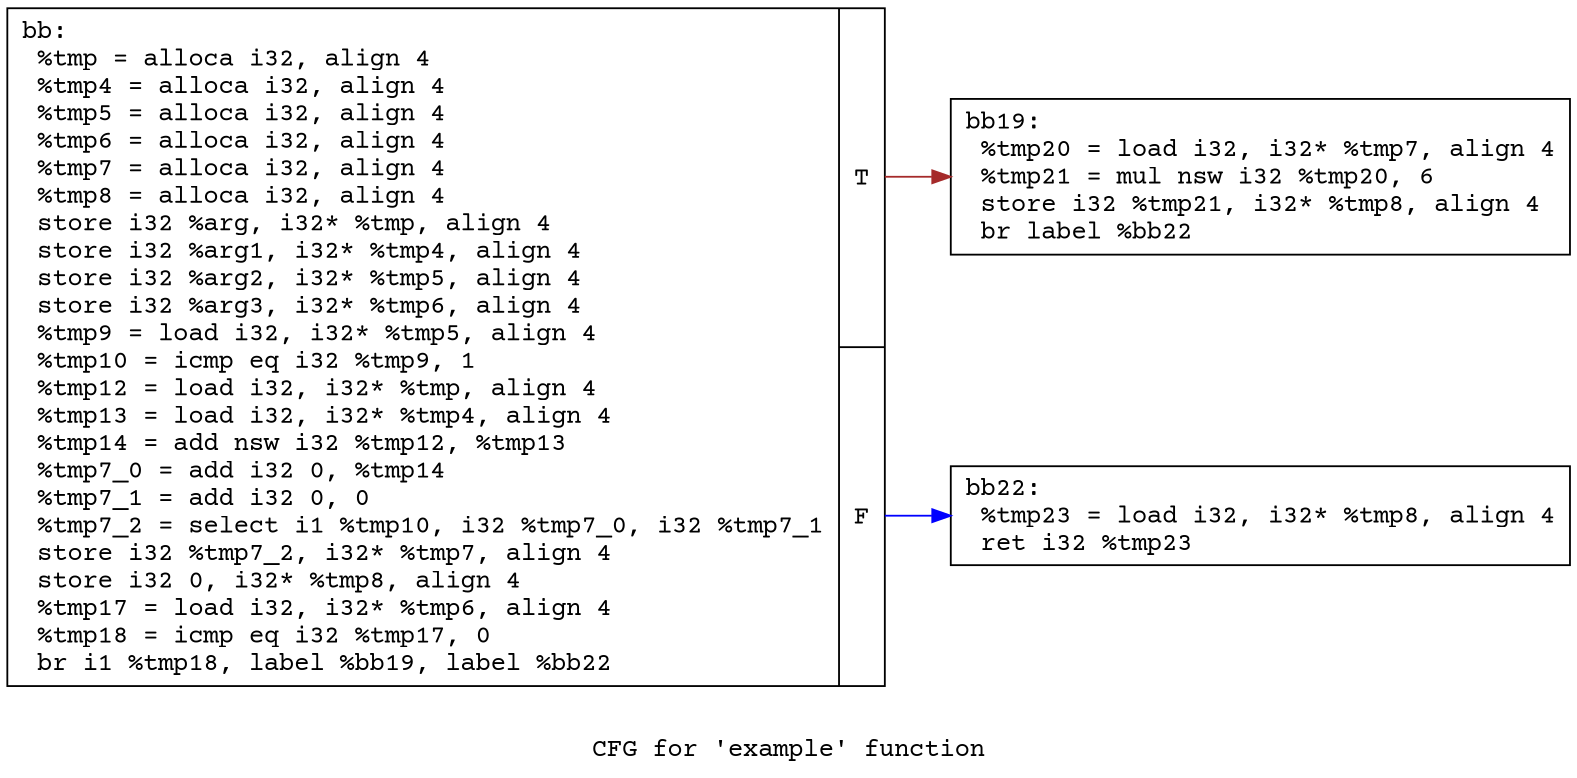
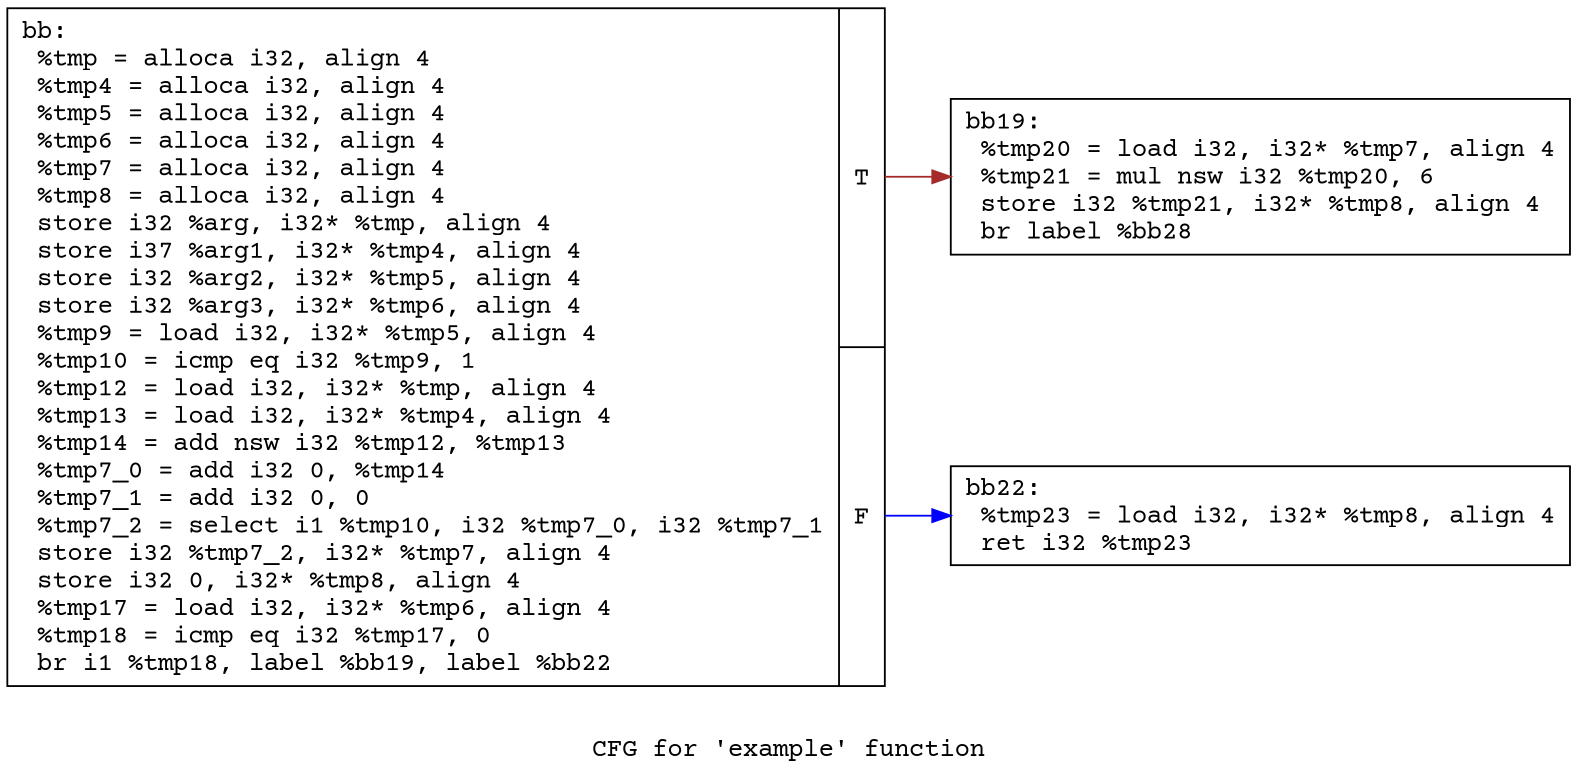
  digraph {
    fontname="Courier Prime"
    label="CFG for 'example' function"
    rankdir=LR
    node [fontname="Courier Prime" shape=record]
    edge [fontname="Courier Prime"]
-   n1 [label="{bb:\l  %tmp = alloca i32, align 4\l  %tmp4 = alloca i32, align 4\l  %tmp5 = alloca i32, align 4\l  %tmp6 = alloca i32, align 4\l  %tmp7 = alloca i32, align 4\l  %tmp8 = alloca i32, align 4\l  store i32 %arg, i32* %tmp, align 4\l  store i32 %arg1, i32* %tmp4, align 4\l  store i32 %arg2, i32* %tmp5, align 4\l  store i32 %arg3, i32* %tmp6, align 4\l  %tmp9 = load i32, i32* %tmp5, align 4\l  %tmp10 = icmp eq i32 %tmp9, 1\l  %tmp12 = load i32, i32* %tmp, align 4\l  %tmp13 = load i32, i32* %tmp4, align 4\l  %tmp14 = add nsw i32 %tmp12, %tmp13\l  %tmp7_0 = add i32 0, %tmp14\l  %tmp7_1 = add i32 0, 0\l  %tmp7_2 = select i1 %tmp10, i32 %tmp7_0, i32 %tmp7_1\l  store i32 %tmp7_2, i32* %tmp7, align 4\l  store i32 0, i32* %tmp8, align 4\l  %tmp17 = load i32, i32* %tmp6, align 4\l  %tmp18 = icmp eq i32 %tmp17, 0\l  br i1 %tmp18, label %bb19, label %bb22\l|{<s0>T|<s1>F}}"]
-   n2 [label="{bb19:                                             \l  %tmp20 = load i32, i32* %tmp7, align 4\l  %tmp21 = mul nsw i32 %tmp20, 6\l  store i32 %tmp21, i32* %tmp8, align 4\l  br label %bb22\l}"]
+   n1 [label="{bb:\l  %tmp = alloca i32, align 4\l  %tmp4 = alloca i32, align 4\l  %tmp5 = alloca i32, align 4\l  %tmp6 = alloca i32, align 4\l  %tmp7 = alloca i32, align 4\l  %tmp8 = alloca i32, align 4\l  store i32 %arg, i32* %tmp, align 4\l  store i37 %arg1, i32* %tmp4, align 4\l  store i32 %arg2, i32* %tmp5, align 4\l  store i32 %arg3, i32* %tmp6, align 4\l  %tmp9 = load i32, i32* %tmp5, align 4\l  %tmp10 = icmp eq i32 %tmp9, 1\l  %tmp12 = load i32, i32* %tmp, align 4\l  %tmp13 = load i32, i32* %tmp4, align 4\l  %tmp14 = add nsw i32 %tmp12, %tmp13\l  %tmp7_0 = add i32 0, %tmp14\l  %tmp7_1 = add i32 0, 0\l  %tmp7_2 = select i1 %tmp10, i32 %tmp7_0, i32 %tmp7_1\l  store i32 %tmp7_2, i32* %tmp7, align 4\l  store i32 0, i32* %tmp8, align 4\l  %tmp17 = load i32, i32* %tmp6, align 4\l  %tmp18 = icmp eq i32 %tmp17, 0\l  br i1 %tmp18, label %bb19, label %bb22\l|{<s0>T|<s1>F}}"]
+   n2 [label="{bb19:                                             \l  %tmp20 = load i32, i32* %tmp7, align 4\l  %tmp21 = mul nsw i32 %tmp20, 6\l  store i32 %tmp21, i32* %tmp8, align 4\l  br label %bb28\l}"]
    n3 [label="{bb22:                                             \l  %tmp23 = load i32, i32* %tmp8, align 4\l  ret i32 %tmp23\l}"]
    n1 -> n2 [color=brown tailport=s0]
    n1 -> n3 [color=blue tailport=s1]
  }
